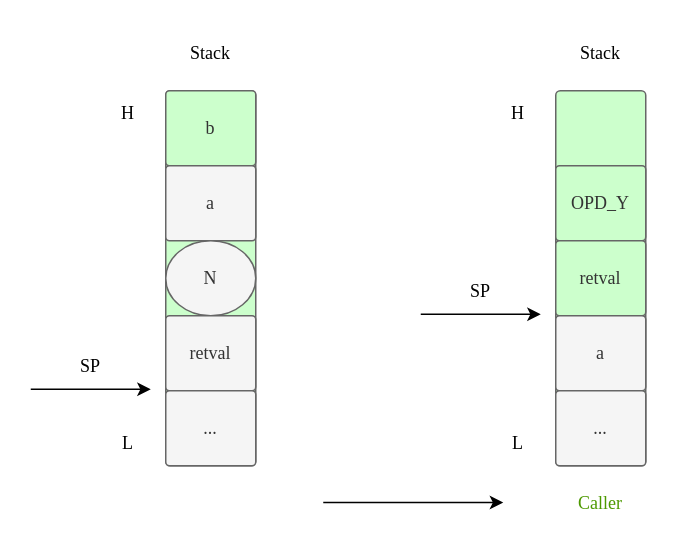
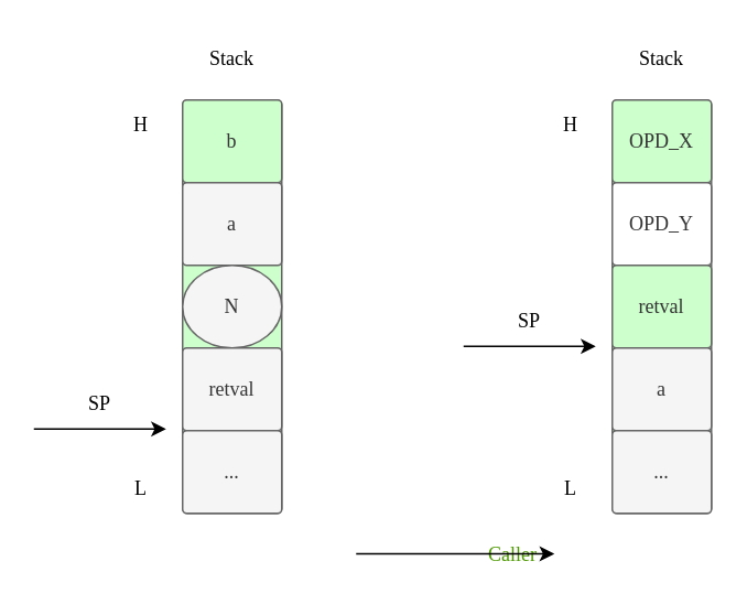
  <mxCell id="0" />
  <mxCell id="1" parent="0" />
  <mxCell id="2" value="" style="rounded=1;whiteSpace=wrap;html=1;arcSize=5;fontFamily=SF Mono;fillColor=#CCFFCC;fontColor=#333333;strokeColor=#666666;" vertex="1" parent="1"><mxGeometry x="110" y="60" width="60" height="250" as="geometry" /></mxCell>
  <mxCell id="3" value="b" style="rounded=1;whiteSpace=wrap;html=1;arcSize=5;fontFamily=SF Mono;fillColor=#ccffcc;fontColor=#333333;strokeColor=#666666;" vertex="1" parent="1"><mxGeometry x="110" y="60" width="60" height="50" as="geometry" /></mxCell>
  <mxCell id="4" value="a" style="rounded=1;whiteSpace=wrap;html=1;arcSize=5;fontFamily=SF Mono;fillColor=#f5f5f5;fontColor=#333333;strokeColor=#666666;" vertex="1" parent="1"><mxGeometry x="110" y="110" width="60" height="50" as="geometry" /></mxCell>
  <mxCell id="5" value="N" style="ellipse;whiteSpace=wrap;html=1;arcSize=5;fontFamily=SF Mono;fillColor=#f5f5f5;fontColor=#333333;strokeColor=#666666;" vertex="1" parent="1"><mxGeometry x="110" y="160" width="60" height="50" as="geometry" /></mxCell>
  <mxCell id="6" value="retval" style="rounded=1;whiteSpace=wrap;html=1;arcSize=5;fontFamily=SF Mono;fillColor=#f5f5f5;fontColor=#333333;strokeColor=#666666;" vertex="1" parent="1"><mxGeometry x="110" y="210" width="60" height="50" as="geometry" /></mxCell>
  <mxCell id="7" value="..." style="rounded=1;whiteSpace=wrap;html=1;arcSize=5;fontFamily=SF Mono;fillColor=#f5f5f5;fontColor=#333333;strokeColor=#666666;" vertex="1" parent="1"><mxGeometry x="110" y="260" width="60" height="50" as="geometry" /></mxCell>
  <mxCell id="8" value="Stack" style="text;html=1;strokeColor=none;fillColor=none;align=center;verticalAlign=middle;whiteSpace=wrap;rounded=0;fontFamily=SF Mono;" vertex="1" parent="1"><mxGeometry x="110" y="20" width="60" height="30" as="geometry" /></mxCell>
  <mxCell id="9" value="H" style="text;html=1;strokeColor=none;fillColor=none;align=center;verticalAlign=middle;whiteSpace=wrap;rounded=0;fontFamily=SF Mono;" vertex="1" parent="1"><mxGeometry x="70" y="60" width="30" height="30" as="geometry" /></mxCell>
  <mxCell id="10" value="L" style="text;html=1;strokeColor=none;fillColor=none;align=center;verticalAlign=middle;whiteSpace=wrap;rounded=0;fontFamily=SF Mono;" vertex="1" parent="1"><mxGeometry x="70" y="280" width="30" height="30" as="geometry" /></mxCell>
  <mxCell id="11" value="" style="endArrow=classic;html=1;rounded=0;" edge="1" parent="1"><mxGeometry width="50" height="50" relative="1" as="geometry"><mxPoint x="20" y="259" as="sourcePoint" /><mxPoint x="100" y="259" as="targetPoint" /></mxGeometry></mxCell>
  <mxCell id="12" value="&lt;font face=&quot;SF Mono&quot;&gt;SP&lt;/font&gt;" style="text;html=1;strokeColor=none;fillColor=none;align=center;verticalAlign=middle;whiteSpace=wrap;rounded=0;" vertex="1" parent="1"><mxGeometry x="30" y="229" width="60" height="30" as="geometry" /></mxCell>
  <mxCell id="13" value="" style="rounded=1;whiteSpace=wrap;html=1;arcSize=5;fontFamily=SF Mono;fillColor=#CCFFCC;fontColor=#333333;strokeColor=#666666;" vertex="1" parent="1"><mxGeometry x="370" y="60" width="60" height="250" as="geometry" /></mxCell>
- <mxCell id="15" value="OPD_Y" style="rounded=1;whiteSpace=wrap;html=1;arcSize=5;fontFamily=SF Mono;fillColor=#CCFFCC;fontColor=#333333;strokeColor=#666666;" vertex="1" parent="1"><mxGeometry x="370" y="110" width="60" height="50" as="geometry" /></mxCell>
+ <mxCell id="14" value="OPD_X" style="rounded=1;whiteSpace=wrap;html=1;arcSize=5;fontFamily=SF Mono;fillColor=#CCFFCC;fontColor=#333333;strokeColor=#666666;" vertex="1" parent="1"><mxGeometry x="370" y="60" width="60" height="50" as="geometry" /></mxCell>
+ <mxCell id="15" value="OPD_Y" style="rounded=1;whiteSpace=wrap;html=1;arcSize=5;fontFamily=SF Mono;fillColor=#ffffff;fontColor=#333333;strokeColor=#666666;" vertex="1" parent="1"><mxGeometry x="370" y="110" width="60" height="50" as="geometry" /></mxCell>
  <mxCell id="16" value="retval" style="rounded=1;whiteSpace=wrap;html=1;arcSize=5;fontFamily=SF Mono;fillColor=#CCFFCC;fontColor=#333333;strokeColor=#666666;" vertex="1" parent="1"><mxGeometry x="370" y="160" width="60" height="50" as="geometry" /></mxCell>
  <mxCell id="17" value="a" style="rounded=1;whiteSpace=wrap;html=1;arcSize=5;fontFamily=SF Mono;fillColor=#f5f5f5;fontColor=#333333;strokeColor=#666666;" vertex="1" parent="1"><mxGeometry x="370" y="210" width="60" height="50" as="geometry" /></mxCell>
  <mxCell id="18" value="..." style="rounded=1;whiteSpace=wrap;html=1;arcSize=5;fontFamily=SF Mono;fillColor=#f5f5f5;fontColor=#333333;strokeColor=#666666;" vertex="1" parent="1"><mxGeometry x="370" y="260" width="60" height="50" as="geometry" /></mxCell>
  <mxCell id="19" value="Stack" style="text;html=1;strokeColor=none;fillColor=none;align=center;verticalAlign=middle;whiteSpace=wrap;rounded=0;fontFamily=SF Mono;" vertex="1" parent="1"><mxGeometry x="370" y="20" width="60" height="30" as="geometry" /></mxCell>
  <mxCell id="20" value="H" style="text;html=1;strokeColor=none;fillColor=none;align=center;verticalAlign=middle;whiteSpace=wrap;rounded=0;fontFamily=SF Mono;" vertex="1" parent="1"><mxGeometry x="330" y="60" width="30" height="30" as="geometry" /></mxCell>
  <mxCell id="21" value="L" style="text;html=1;strokeColor=none;fillColor=none;align=center;verticalAlign=middle;whiteSpace=wrap;rounded=0;fontFamily=SF Mono;" vertex="1" parent="1"><mxGeometry x="330" y="280" width="30" height="30" as="geometry" /></mxCell>
  <mxCell id="22" value="" style="endArrow=classic;html=1;rounded=0;" edge="1" parent="1"><mxGeometry width="50" height="50" relative="1" as="geometry"><mxPoint x="280" y="209" as="sourcePoint" /><mxPoint x="360" y="209" as="targetPoint" /></mxGeometry></mxCell>
  <mxCell id="23" value="&lt;font face=&quot;SF Mono&quot;&gt;SP&lt;/font&gt;" style="text;html=1;strokeColor=none;fillColor=none;align=center;verticalAlign=middle;whiteSpace=wrap;rounded=0;" vertex="1" parent="1"><mxGeometry x="290" y="179" width="60" height="30" as="geometry" /></mxCell>
- <mxCell id="24" value="Caller" style="text;html=1;strokeColor=none;fillColor=none;align=center;verticalAlign=middle;whiteSpace=wrap;rounded=0;fontFamily=SF Mono;fontColor=#4D9900;" vertex="1" parent="1"><mxGeometry x="370" y="320" width="60" height="30" as="geometry" /></mxCell>
+ <mxCell id="24" value="Caller" style="text;html=1;strokeColor=none;fillColor=none;align=center;verticalAlign=middle;whiteSpace=wrap;rounded=0;fontFamily=SF Mono;fontColor=#4D9900;" vertex="1" parent="1"><mxGeometry x="280" y="320" width="60" height="30" as="geometry" /></mxCell>
  <mxCell id="25" value="" style="endArrow=classic;html=1;rounded=0;" edge="1" parent="1"><mxGeometry width="50" height="50" relative="1" as="geometry"><mxPoint x="215" y="334.5" as="sourcePoint" /><mxPoint x="335" y="334.5" as="targetPoint" /></mxGeometry></mxCell>
